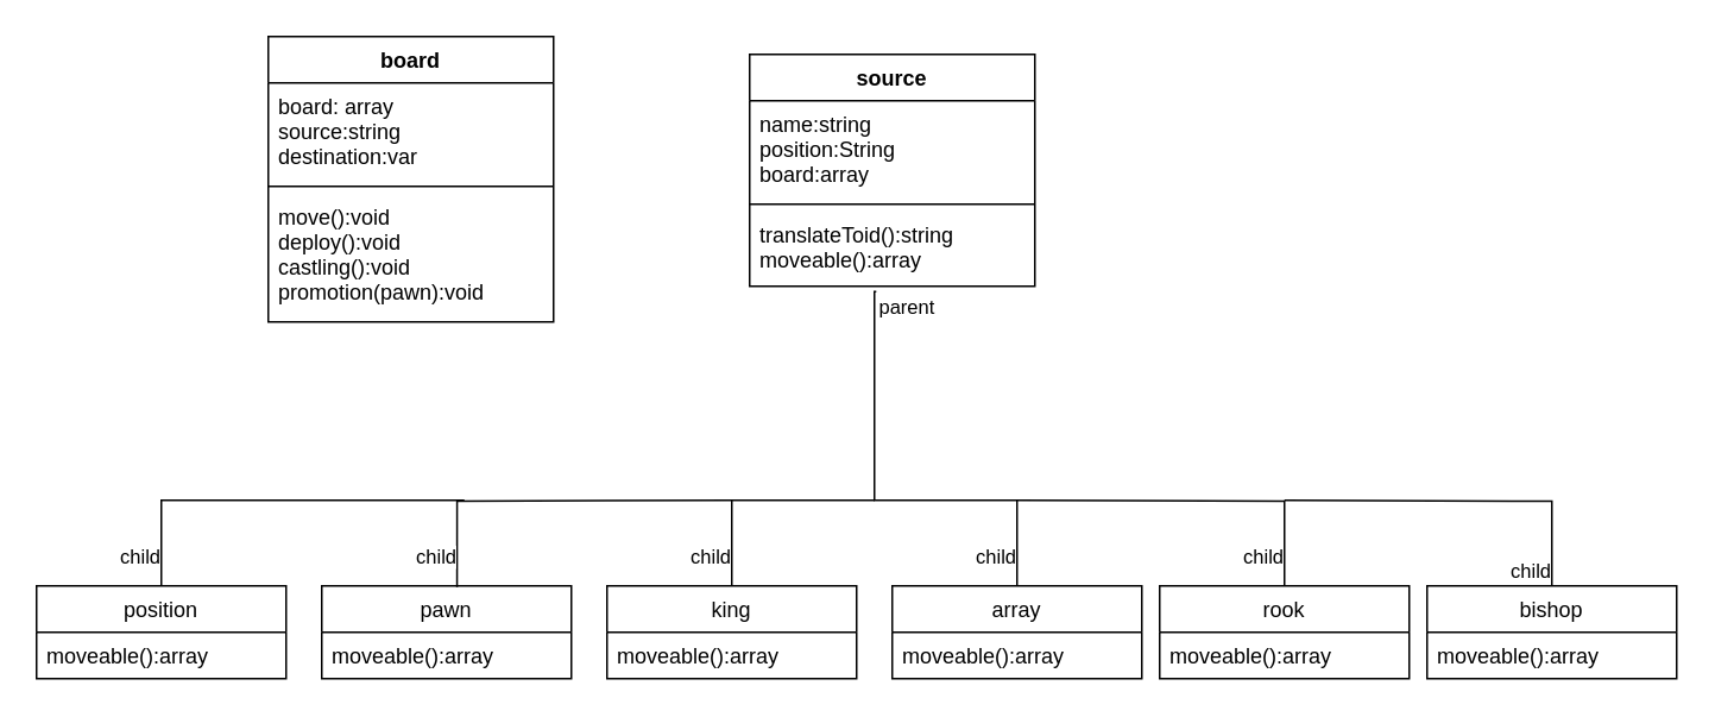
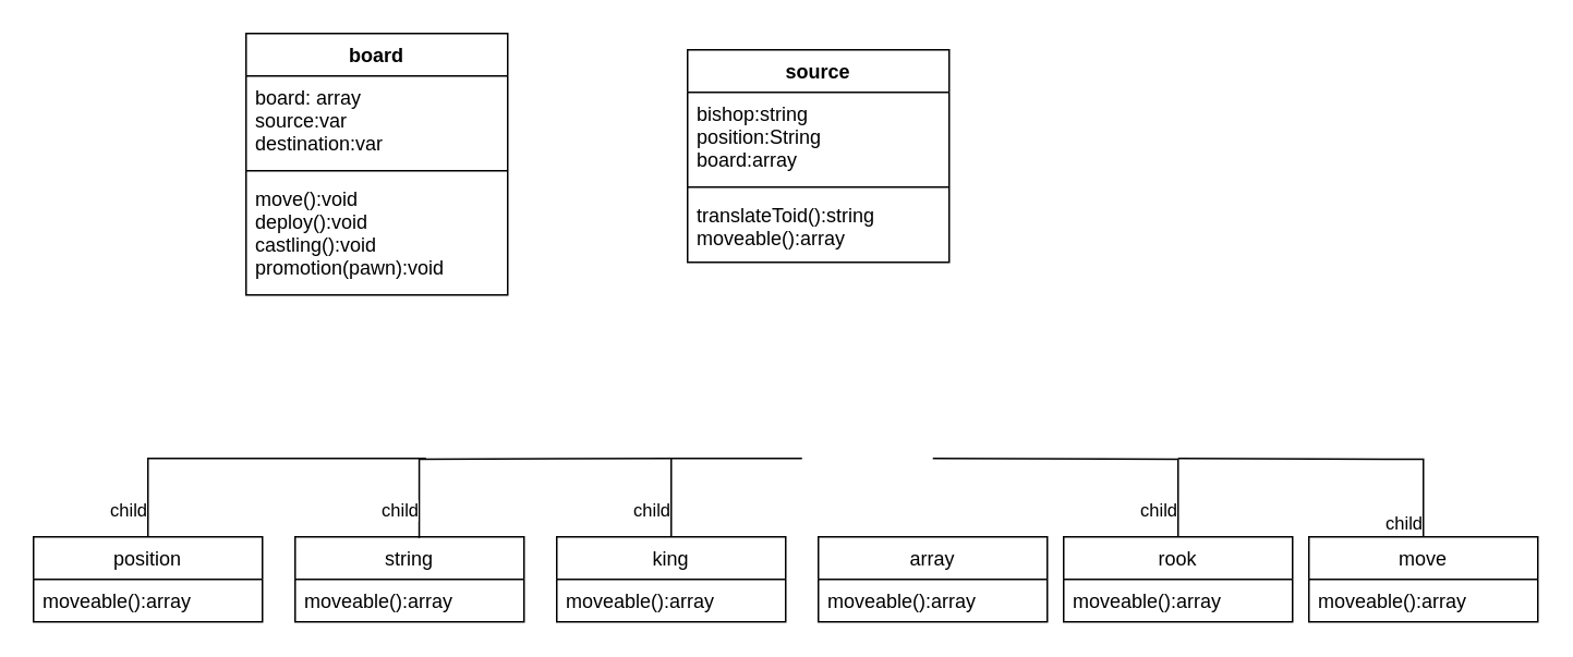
  <mxCell id="0" />
  <mxCell id="1" parent="0" />
  <mxCell id="2" value="board" style="swimlane;fontStyle=1;align=center;verticalAlign=top;childLayout=stackLayout;horizontal=1;startSize=26;horizontalStack=0;resizeParent=1;resizeParentMax=0;resizeLast=0;collapsible=1;marginBottom=0;" vertex="1" parent="1"><mxGeometry x="150" y="20" width="160" height="160" as="geometry"><mxRectangle x="160" y="140" width="70" height="30" as="alternateBounds" /></mxGeometry></mxCell>
- <mxCell id="3" value="board: array&#10;source:string&#10;destination:var&#10;&#10;" style="text;strokeColor=none;fillColor=none;align=left;verticalAlign=top;spacingLeft=4;spacingRight=4;overflow=hidden;rotatable=0;points=[[0,0.5],[1,0.5]];portConstraint=eastwest;" vertex="1" parent="2"><mxGeometry y="26" width="160" height="54" as="geometry" /></mxCell>
+ <mxCell id="3" value="board: array&#10;source:var&#10;destination:var&#10;&#10;" style="text;strokeColor=none;fillColor=none;align=left;verticalAlign=top;spacingLeft=4;spacingRight=4;overflow=hidden;rotatable=0;points=[[0,0.5],[1,0.5]];portConstraint=eastwest;" vertex="1" parent="2"><mxGeometry y="26" width="160" height="54" as="geometry" /></mxCell>
  <mxCell id="4" value="" style="line;strokeWidth=1;fillColor=none;align=left;verticalAlign=middle;spacingTop=-1;spacingLeft=3;spacingRight=3;rotatable=0;labelPosition=right;points=[];portConstraint=eastwest;strokeColor=inherit;" vertex="1" parent="2"><mxGeometry y="80" width="160" height="8" as="geometry" /></mxCell>
  <mxCell id="5" value="move():void&#10;deploy():void&#10;castling():void&#10;promotion(pawn):void" style="text;strokeColor=none;fillColor=none;align=left;verticalAlign=top;spacingLeft=4;spacingRight=4;overflow=hidden;rotatable=0;points=[[0,0.5],[1,0.5]];portConstraint=eastwest;" vertex="1" parent="2"><mxGeometry y="88" width="160" height="72" as="geometry" /></mxCell>
  <mxCell id="6" value="source" style="swimlane;fontStyle=1;align=center;verticalAlign=top;childLayout=stackLayout;horizontal=1;startSize=26;horizontalStack=0;resizeParent=1;resizeParentMax=0;resizeLast=0;collapsible=1;marginBottom=0;" vertex="1" parent="1"><mxGeometry x="420" y="30" width="160" height="130" as="geometry" /></mxCell>
- <mxCell id="7" value="name:string&#10;position:String&#10;board:array&#10;" style="text;strokeColor=none;fillColor=none;align=left;verticalAlign=top;spacingLeft=4;spacingRight=4;overflow=hidden;rotatable=0;points=[[0,0.5],[1,0.5]];portConstraint=eastwest;" vertex="1" parent="6"><mxGeometry y="26" width="160" height="54" as="geometry" /></mxCell>
+ <mxCell id="7" value="bishop:string&#10;position:String&#10;board:array&#10;" style="text;strokeColor=none;fillColor=none;align=left;verticalAlign=top;spacingLeft=4;spacingRight=4;overflow=hidden;rotatable=0;points=[[0,0.5],[1,0.5]];portConstraint=eastwest;" vertex="1" parent="6"><mxGeometry y="26" width="160" height="54" as="geometry" /></mxCell>
  <mxCell id="8" value="" style="line;strokeWidth=1;fillColor=none;align=left;verticalAlign=middle;spacingTop=-1;spacingLeft=3;spacingRight=3;rotatable=0;labelPosition=right;points=[];portConstraint=eastwest;strokeColor=inherit;" vertex="1" parent="6"><mxGeometry y="80" width="160" height="8" as="geometry" /></mxCell>
  <mxCell id="9" value="translateToid():string&#10;moveable():array" style="text;strokeColor=none;fillColor=none;align=left;verticalAlign=top;spacingLeft=4;spacingRight=4;overflow=hidden;rotatable=0;points=[[0,0.5],[1,0.5]];portConstraint=eastwest;" vertex="1" parent="6"><mxGeometry y="88" width="160" height="42" as="geometry" /></mxCell>
- <mxCell id="10" value="pawn" style="swimlane;fontStyle=0;childLayout=stackLayout;horizontal=1;startSize=26;fillColor=none;horizontalStack=0;resizeParent=1;resizeParentMax=0;resizeLast=0;collapsible=1;marginBottom=0;" vertex="1" parent="1"><mxGeometry x="180" y="328" width="140" height="52" as="geometry" /></mxCell>
+ <mxCell id="10" value="string" style="swimlane;fontStyle=0;childLayout=stackLayout;horizontal=1;startSize=26;fillColor=none;horizontalStack=0;resizeParent=1;resizeParentMax=0;resizeLast=0;collapsible=1;marginBottom=0;" vertex="1" parent="1"><mxGeometry x="180" y="328" width="140" height="52" as="geometry" /></mxCell>
  <mxCell id="11" value="moveable():array" style="text;strokeColor=none;fillColor=none;align=left;verticalAlign=top;spacingLeft=4;spacingRight=4;overflow=hidden;rotatable=0;points=[[0,0.5],[1,0.5]];portConstraint=eastwest;" vertex="1" parent="10"><mxGeometry y="26" width="140" height="26" as="geometry" /></mxCell>
  <mxCell id="12" value="position" style="swimlane;fontStyle=0;childLayout=stackLayout;horizontal=1;startSize=26;fillColor=none;horizontalStack=0;resizeParent=1;resizeParentMax=0;resizeLast=0;collapsible=1;marginBottom=0;" vertex="1" parent="1"><mxGeometry x="20" y="328" width="140" height="52" as="geometry" /></mxCell>
  <mxCell id="13" value="moveable():array" style="text;strokeColor=none;fillColor=none;align=left;verticalAlign=top;spacingLeft=4;spacingRight=4;overflow=hidden;rotatable=0;points=[[0,0.5],[1,0.5]];portConstraint=eastwest;" vertex="1" parent="12"><mxGeometry y="26" width="140" height="26" as="geometry" /></mxCell>
  <mxCell id="14" value="rook" style="swimlane;fontStyle=0;childLayout=stackLayout;horizontal=1;startSize=26;fillColor=none;horizontalStack=0;resizeParent=1;resizeParentMax=0;resizeLast=0;collapsible=1;marginBottom=0;" vertex="1" parent="1"><mxGeometry x="650" y="328" width="140" height="52" as="geometry" /></mxCell>
  <mxCell id="15" value="moveable():array" style="text;strokeColor=none;fillColor=none;align=left;verticalAlign=top;spacingLeft=4;spacingRight=4;overflow=hidden;rotatable=0;points=[[0,0.5],[1,0.5]];portConstraint=eastwest;" vertex="1" parent="14"><mxGeometry y="26" width="140" height="26" as="geometry" /></mxCell>
- <mxCell id="16" value="bishop" style="swimlane;fontStyle=0;childLayout=stackLayout;horizontal=1;startSize=26;fillColor=none;horizontalStack=0;resizeParent=1;resizeParentMax=0;resizeLast=0;collapsible=1;marginBottom=0;" vertex="1" parent="1"><mxGeometry x="800" y="328" width="140" height="52" as="geometry" /></mxCell>
+ <mxCell id="16" value="move" style="swimlane;fontStyle=0;childLayout=stackLayout;horizontal=1;startSize=26;fillColor=none;horizontalStack=0;resizeParent=1;resizeParentMax=0;resizeLast=0;collapsible=1;marginBottom=0;" vertex="1" parent="1"><mxGeometry x="800" y="328" width="140" height="52" as="geometry" /></mxCell>
  <mxCell id="17" value="moveable():array" style="text;strokeColor=none;fillColor=none;align=left;verticalAlign=top;spacingLeft=4;spacingRight=4;overflow=hidden;rotatable=0;points=[[0,0.5],[1,0.5]];portConstraint=eastwest;" vertex="1" parent="16"><mxGeometry y="26" width="140" height="26" as="geometry" /></mxCell>
  <mxCell id="18" value="king" style="swimlane;fontStyle=0;childLayout=stackLayout;horizontal=1;startSize=26;fillColor=none;horizontalStack=0;resizeParent=1;resizeParentMax=0;resizeLast=0;collapsible=1;marginBottom=0;" vertex="1" parent="1"><mxGeometry x="340" y="328" width="140" height="52" as="geometry" /></mxCell>
  <mxCell id="19" value="moveable():array" style="text;strokeColor=none;fillColor=none;align=left;verticalAlign=top;spacingLeft=4;spacingRight=4;overflow=hidden;rotatable=0;points=[[0,0.5],[1,0.5]];portConstraint=eastwest;" vertex="1" parent="18"><mxGeometry y="26" width="140" height="26" as="geometry" /></mxCell>
  <mxCell id="20" value="array" style="swimlane;fontStyle=0;childLayout=stackLayout;horizontal=1;startSize=26;fillColor=none;horizontalStack=0;resizeParent=1;resizeParentMax=0;resizeLast=0;collapsible=1;marginBottom=0;" vertex="1" parent="1"><mxGeometry x="500" y="328" width="140" height="52" as="geometry" /></mxCell>
  <mxCell id="21" value="moveable():array" style="text;strokeColor=none;fillColor=none;align=left;verticalAlign=top;spacingLeft=4;spacingRight=4;overflow=hidden;rotatable=0;points=[[0,0.5],[1,0.5]];portConstraint=eastwest;" vertex="1" parent="20"><mxGeometry y="26" width="140" height="26" as="geometry" /></mxCell>
- <mxCell id="22" value="" style="endArrow=none;html=1;edgeStyle=orthogonalEdgeStyle;rounded=0;entryX=0.5;entryY=0;entryDx=0;entryDy=0;exitX=0.444;exitY=1.071;exitDx=0;exitDy=0;exitPerimeter=0;" edge="1" parent="1" source="9" target="20"><mxGeometry relative="1" as="geometry"><mxPoint x="510" y="280" as="sourcePoint" /><mxPoint x="670" y="280" as="targetPoint" /><Array as="points"><mxPoint x="490" y="163" /><mxPoint x="490" y="280" /><mxPoint x="570" y="280" /></Array></mxGeometry></mxCell>
- <mxCell id="23" value="parent" style="edgeLabel;resizable=0;html=1;align=left;verticalAlign=bottom;" connectable="0" vertex="1" parent="22"><mxGeometry x="-1" relative="1" as="geometry"><mxPoint y="17" as="offset" /></mxGeometry></mxCell>
- <mxCell id="24" value="child" style="edgeLabel;resizable=0;html=1;align=right;verticalAlign=bottom;" connectable="0" vertex="1" parent="22"><mxGeometry x="1" relative="1" as="geometry"><mxPoint y="-8" as="offset" /></mxGeometry></mxCell>
  <mxCell id="25" value="" style="endArrow=none;html=1;edgeStyle=orthogonalEdgeStyle;rounded=0;entryX=0.5;entryY=0;entryDx=0;entryDy=0;" edge="1" parent="1" target="18"><mxGeometry relative="1" as="geometry"><mxPoint x="490" y="280" as="sourcePoint" /><mxPoint x="450" y="310" as="targetPoint" /><Array as="points"><mxPoint x="410" y="280" /></Array></mxGeometry></mxCell>
  <mxCell id="26" value="child" style="edgeLabel;resizable=0;html=1;align=right;verticalAlign=bottom;" connectable="0" vertex="1" parent="25"><mxGeometry x="1" relative="1" as="geometry"><mxPoint y="-8" as="offset" /></mxGeometry></mxCell>
  <mxCell id="27" value="" style="endArrow=none;html=1;edgeStyle=orthogonalEdgeStyle;rounded=0;entryX=0.542;entryY=0.013;entryDx=0;entryDy=0;entryPerimeter=0;" edge="1" parent="1" target="10"><mxGeometry relative="1" as="geometry"><mxPoint x="410" y="280" as="sourcePoint" /><mxPoint x="460" y="220" as="targetPoint" /></mxGeometry></mxCell>
  <mxCell id="28" value="child" style="edgeLabel;resizable=0;html=1;align=right;verticalAlign=bottom;" connectable="0" vertex="1" parent="27"><mxGeometry x="1" relative="1" as="geometry"><mxPoint y="-8" as="offset" /></mxGeometry></mxCell>
  <mxCell id="29" value="" style="endArrow=none;html=1;edgeStyle=orthogonalEdgeStyle;rounded=0;entryX=0.5;entryY=0;entryDx=0;entryDy=0;" edge="1" parent="1" target="12"><mxGeometry relative="1" as="geometry"><mxPoint x="260" y="280" as="sourcePoint" /><mxPoint x="200" y="280" as="targetPoint" /><Array as="points"><mxPoint x="90" y="280" /></Array></mxGeometry></mxCell>
  <mxCell id="30" value="child" style="edgeLabel;resizable=0;html=1;align=right;verticalAlign=bottom;" connectable="0" vertex="1" parent="29"><mxGeometry x="1" relative="1" as="geometry"><mxPoint y="-8" as="offset" /></mxGeometry></mxCell>
  <mxCell id="31" value="" style="endArrow=none;html=1;edgeStyle=orthogonalEdgeStyle;rounded=0;entryX=0.5;entryY=0;entryDx=0;entryDy=0;" edge="1" parent="1" target="14"><mxGeometry relative="1" as="geometry"><mxPoint x="570" y="280" as="sourcePoint" /><mxPoint x="730" y="280" as="targetPoint" /></mxGeometry></mxCell>
  <mxCell id="32" value="child" style="edgeLabel;resizable=0;html=1;align=right;verticalAlign=bottom;" connectable="0" vertex="1" parent="31"><mxGeometry x="1" relative="1" as="geometry"><mxPoint y="-8" as="offset" /></mxGeometry></mxCell>
  <mxCell id="33" value="" style="endArrow=none;html=1;edgeStyle=orthogonalEdgeStyle;rounded=0;entryX=0.5;entryY=0;entryDx=0;entryDy=0;" edge="1" parent="1" target="16"><mxGeometry relative="1" as="geometry"><mxPoint x="720" y="280" as="sourcePoint" /><mxPoint x="880" y="280" as="targetPoint" /></mxGeometry></mxCell>
  <mxCell id="34" value="child" style="edgeLabel;resizable=0;html=1;align=right;verticalAlign=bottom;" connectable="0" vertex="1" parent="33"><mxGeometry x="1" relative="1" as="geometry" /></mxCell>
